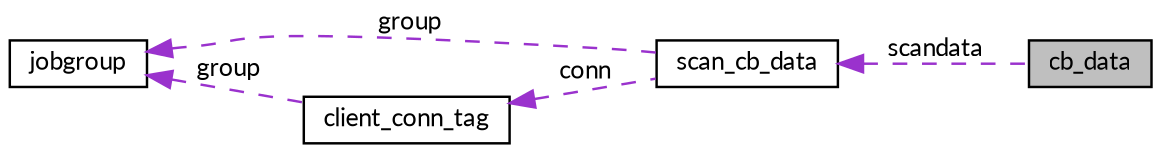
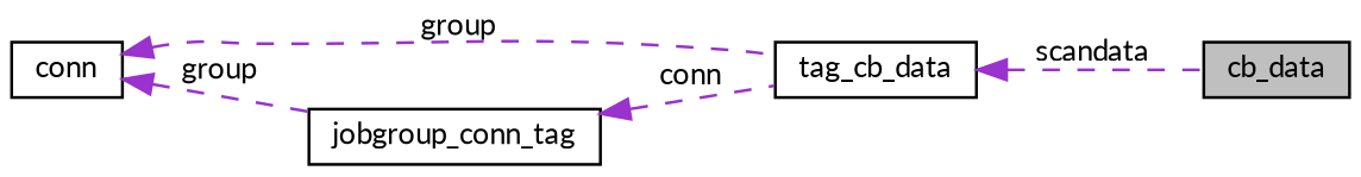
  digraph {
    fontname=Lato
    rankdir=LR
    node [color=black fillcolor=white fontname=Lato fontsize=10 shape=record style=filled]
    edge [color=darkorchid3 dir=back fontname=Lato fontsize=10 labelfontname=Helvetica labelfontsize=10 style=dashed]
    n1 [fillcolor=grey75 fontcolor=black height=0.2 label=cb_data width=0.4]
-   n2 [height=0.2 label=scan_cb_data width=0.4]
-   n3 [height=0.2 label=client_conn_tag width=0.4]
-   n4 [height=0.2 label=jobgroup width=0.4]
+   n2 [height=0.2 label=tag_cb_data width=0.4]
+   n3 [height=0.2 label=jobgroup_conn_tag width=0.4]
+   n4 [height=0.2 label=conn width=0.4]
    n2 -> n1 [label=" scandata"]
    n3 -> n2 [label=" conn"]
    n4 -> n2 [label=" group"]
    n4 -> n3 [label=" group"]
  }
